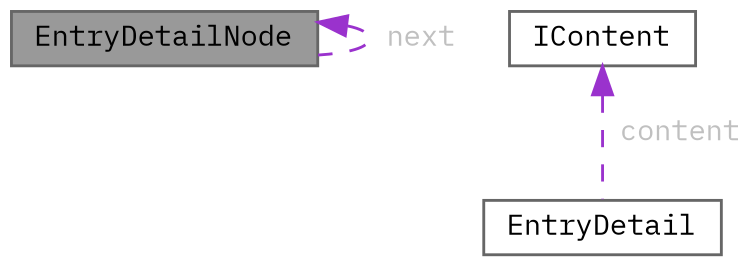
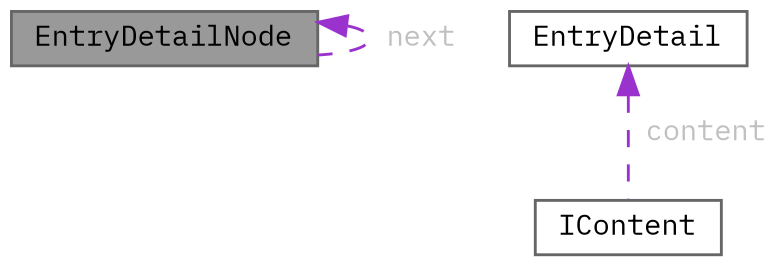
  digraph {
    fontname="IBM Plex Mono"
    node [color=gray40 fillcolor=white fontname="IBM Plex Mono" fontsize=10 shape=box style=filled]
    edge [color=darkorchid3 dir=back fontcolor=grey fontname="IBM Plex Mono" fontsize=10 labelfontname=Helvetica labelfontsize=10 style=dashed]
    n1 [fillcolor=grey60 fontcolor=black height=0.2 label=EntryDetailNode width=0.4]
    n2 [height=0.2 label=EntryDetail width=0.4]
    n3 [height=0.2 label=IContent width=0.4]
    n1 -> n1 [label=" next"]
-   n3 -> n2 [label=" content"]
+   n2 -> n3 [label=" content"]
  }
